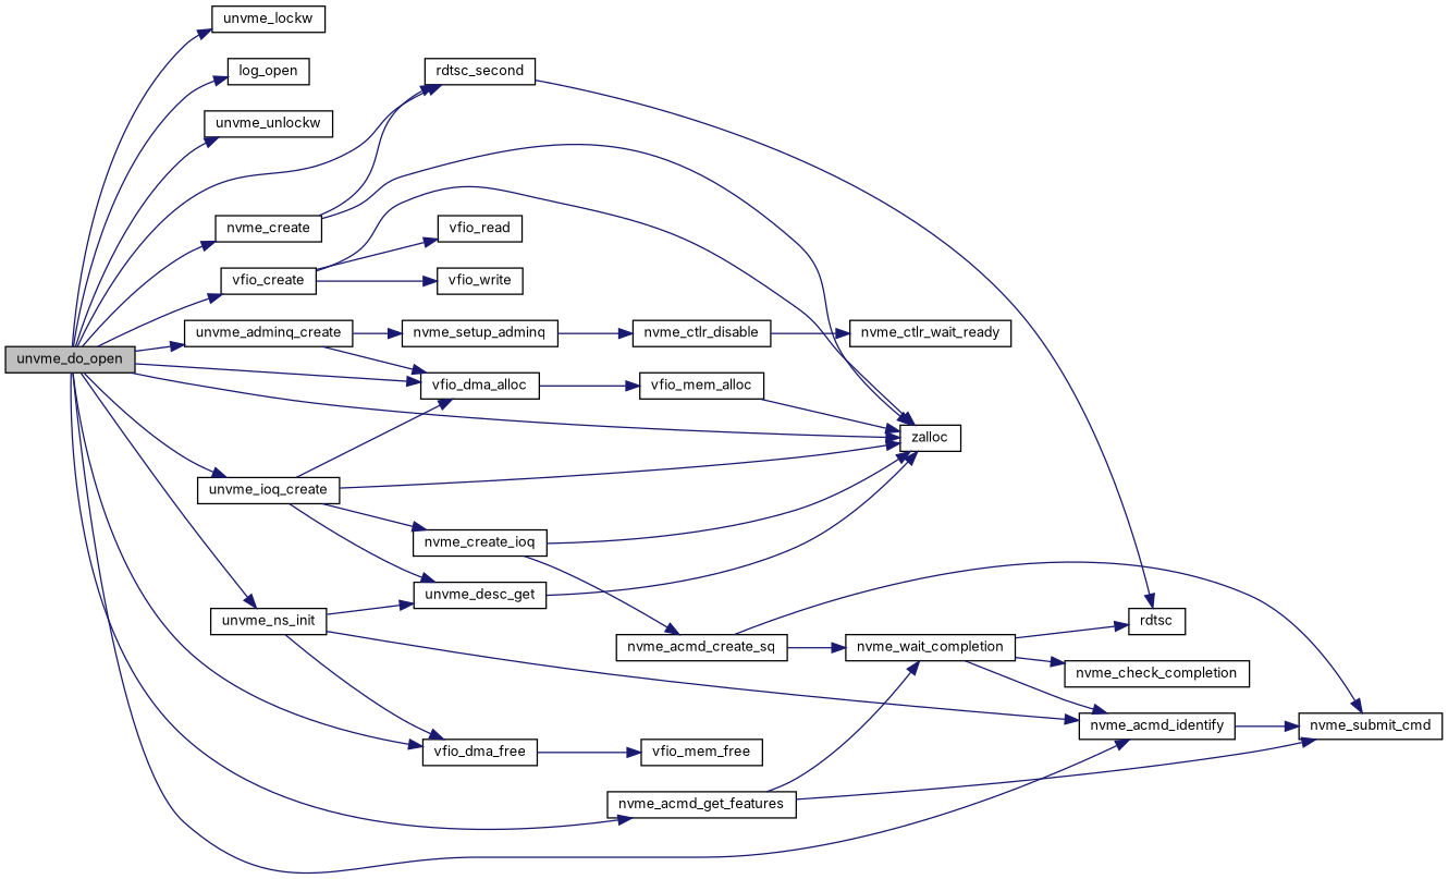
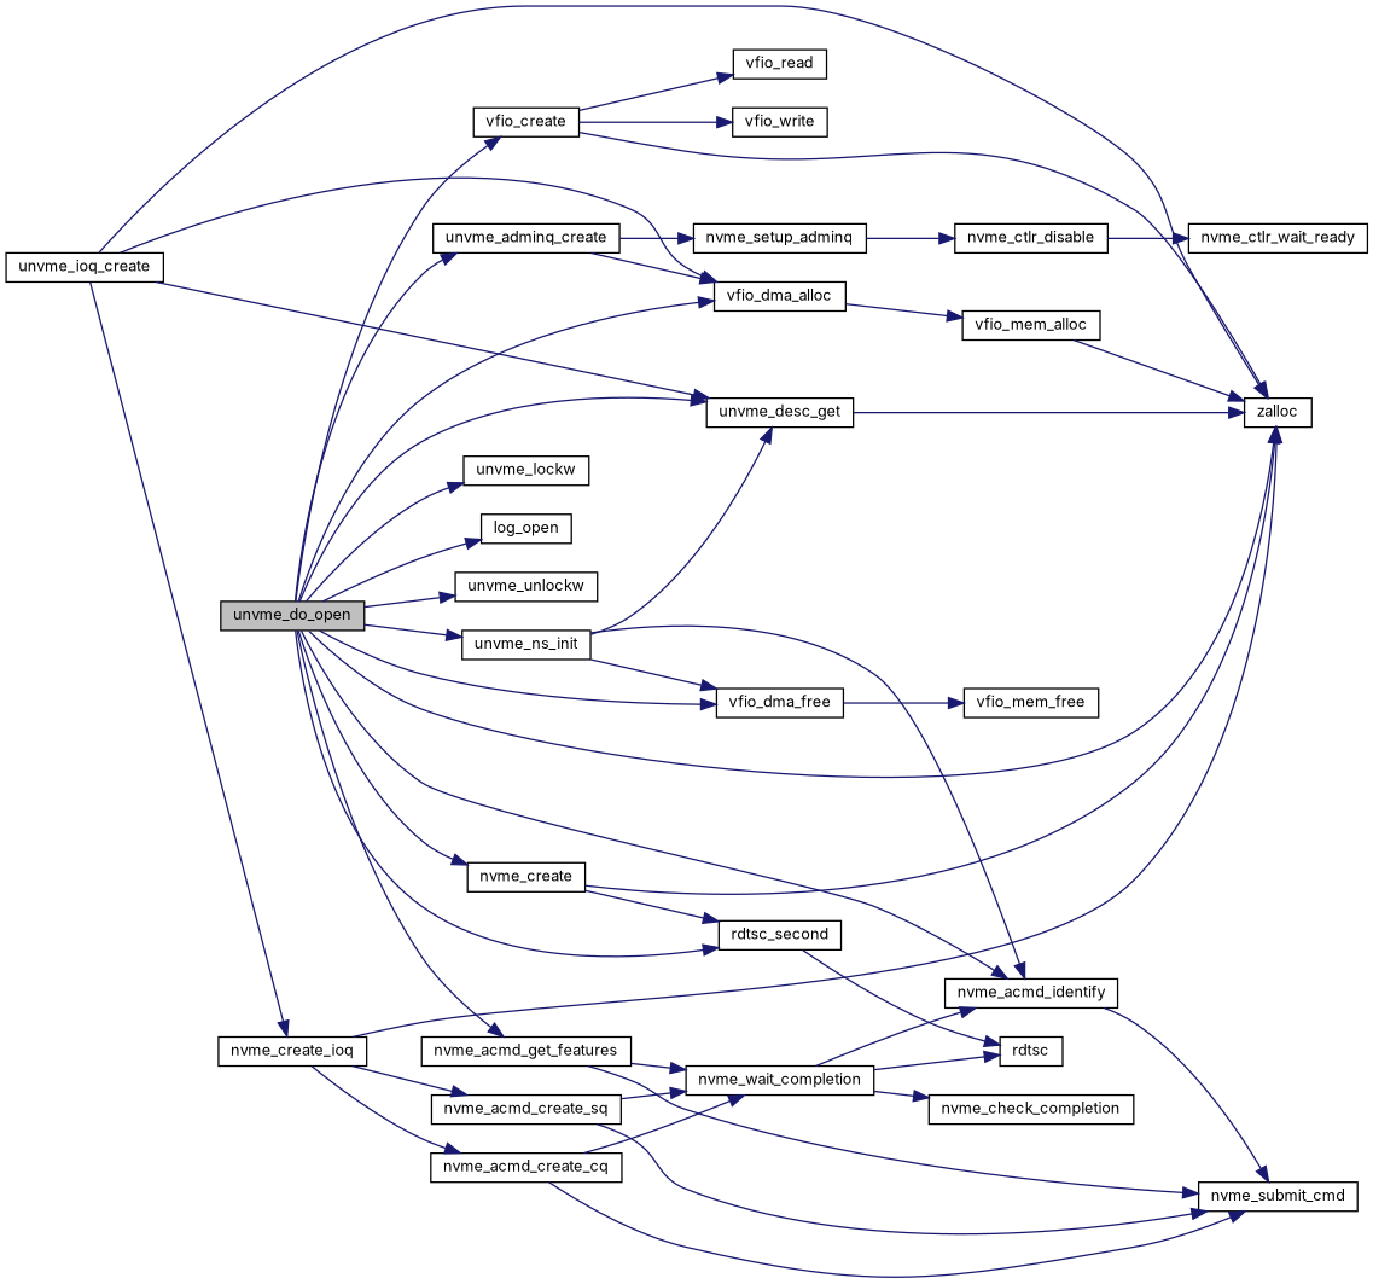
  digraph {
    fontname=Inter
    rankdir=LR
    node [color=black fillcolor=white fontname=Inter fontsize=10 shape=record style=filled]
    edge [color=midnightblue fontname=Inter fontsize=10 labelfontname=Helvetica labelfontsize=10 style=solid]
    n1 [fillcolor=grey75 fontcolor=black height=0.2 label=unvme_do_open width=0.4]
    n2 [height=0.2 label=unvme_lockw width=0.4]
    n3 [height=0.2 label=log_open width=0.4]
    n4 [height=0.2 label=unvme_unlockw width=0.4]
    n5 [height=0.2 label=rdtsc_second width=0.4]
    n6 [height=0.2 label=zalloc width=0.4]
    n7 [height=0.2 label=vfio_create width=0.4]
    n8 [height=0.2 label=nvme_create width=0.4]
    n9 [height=0.2 label=unvme_adminq_create width=0.4]
    n10 [height=0.2 label=vfio_dma_alloc width=0.4]
    n11 [height=0.2 label=nvme_acmd_identify width=0.4]
    n12 [height=0.2 label=vfio_dma_free width=0.4]
    n13 [height=0.2 label=nvme_acmd_get_features width=0.4]
    n14 [height=0.2 label=unvme_ioq_create width=0.4]
    n15 [height=0.2 label=unvme_ns_init width=0.4]
    n16 [height=0.2 label=rdtsc width=0.4]
    n17 [height=0.2 label=vfio_read width=0.4]
    n18 [height=0.2 label=vfio_write width=0.4]
    n19 [height=0.2 label=nvme_setup_adminq width=0.4]
    n20 [height=0.2 label=vfio_mem_alloc width=0.4]
    n21 [height=0.2 label=nvme_submit_cmd width=0.4]
    n22 [height=0.2 label=vfio_mem_free width=0.4]
    n23 [height=0.2 label=nvme_wait_completion width=0.4]
    n24 [height=0.2 label=nvme_create_ioq width=0.4]
    n25 [height=0.2 label=unvme_desc_get width=0.4]
    n26 [height=0.2 label=nvme_ctlr_disable width=0.4]
    n27 [height=0.2 label=nvme_ctlr_wait_ready width=0.4]
    n28 [height=0.2 label=nvme_check_completion width=0.4]
+   n29 [height=0.2 label=nvme_acmd_create_cq width=0.4]
    n30 [height=0.2 label=nvme_acmd_create_sq width=0.4]
    n1 -> n2
    n1 -> n3
    n1 -> n4
    n1 -> n5
    n1 -> n6
    n1 -> n7
    n1 -> n8
    n1 -> n9
    n1 -> n10
    n1 -> n11
    n1 -> n12
    n1 -> n13
-   n1 -> n14
+   n1 -> n25
    n1 -> n15
    n5 -> n16
    n7 -> n6
    n7 -> n17
    n7 -> n18
    n8 -> n5
    n8 -> n6
    n9 -> n10
    n9 -> n19
    n10 -> n20
    n11 -> n21
    n12 -> n22
    n13 -> n21
    n13 -> n23
    n14 -> n6
    n14 -> n10
    n14 -> n24
    n14 -> n25
    n15 -> n11
    n15 -> n12
    n15 -> n25
    n19 -> n26
    n20 -> n6
    n23 -> n11
    n23 -> n16
    n23 -> n28
    n24 -> n6
+   n24 -> n29
    n24 -> n30
    n25 -> n6
    n26 -> n27
+   n29 -> n21
+   n29 -> n23
    n30 -> n21
    n30 -> n23
  }
